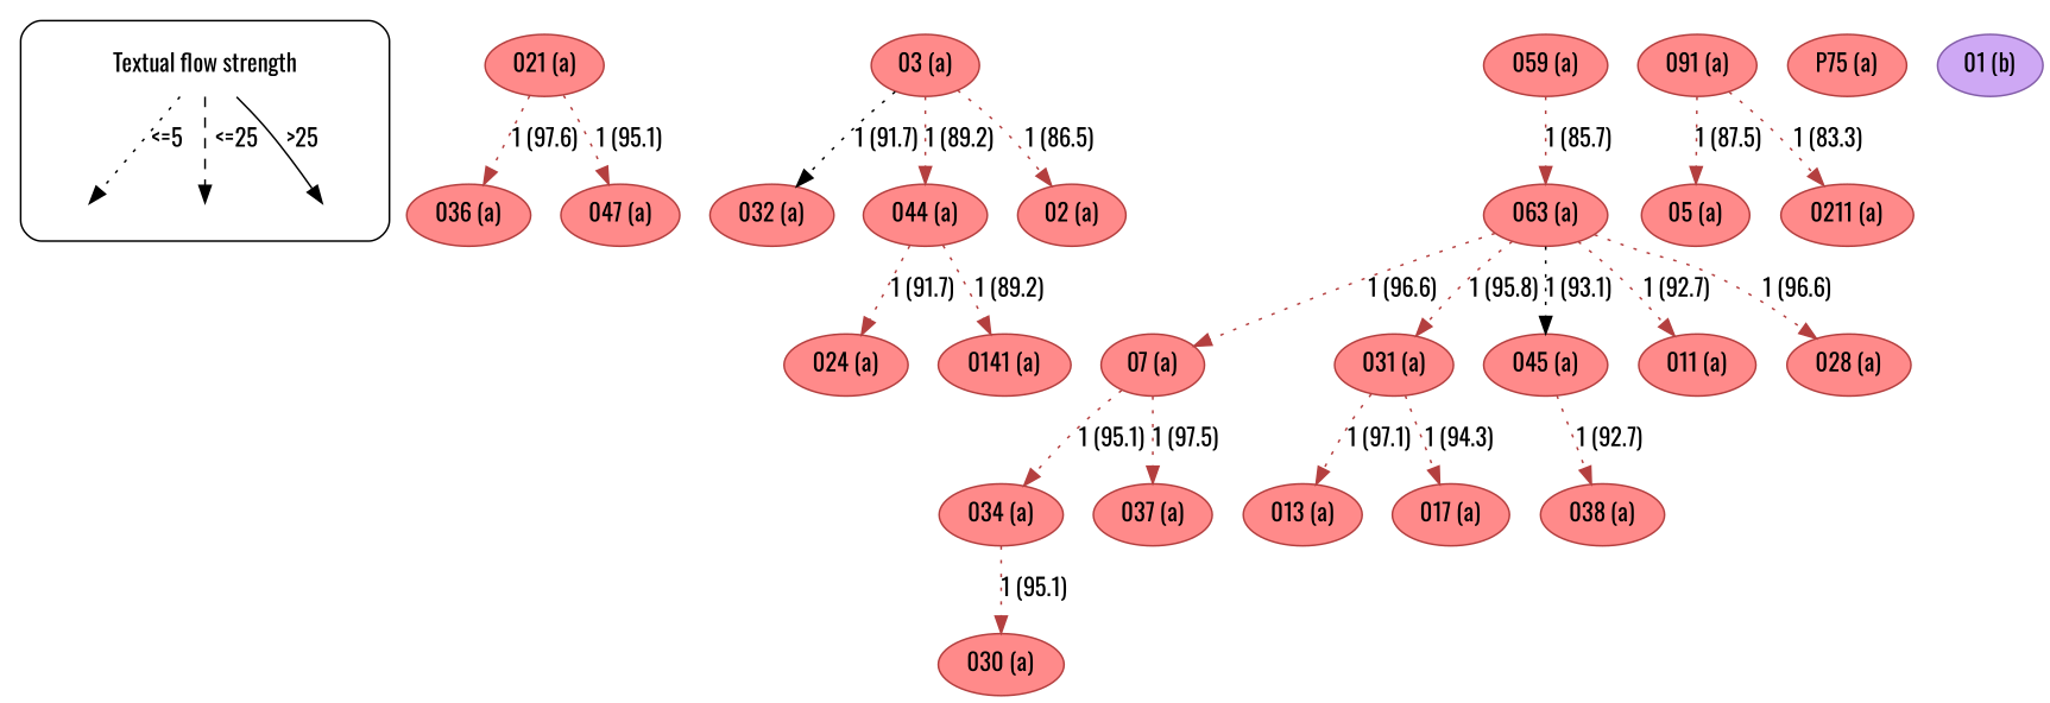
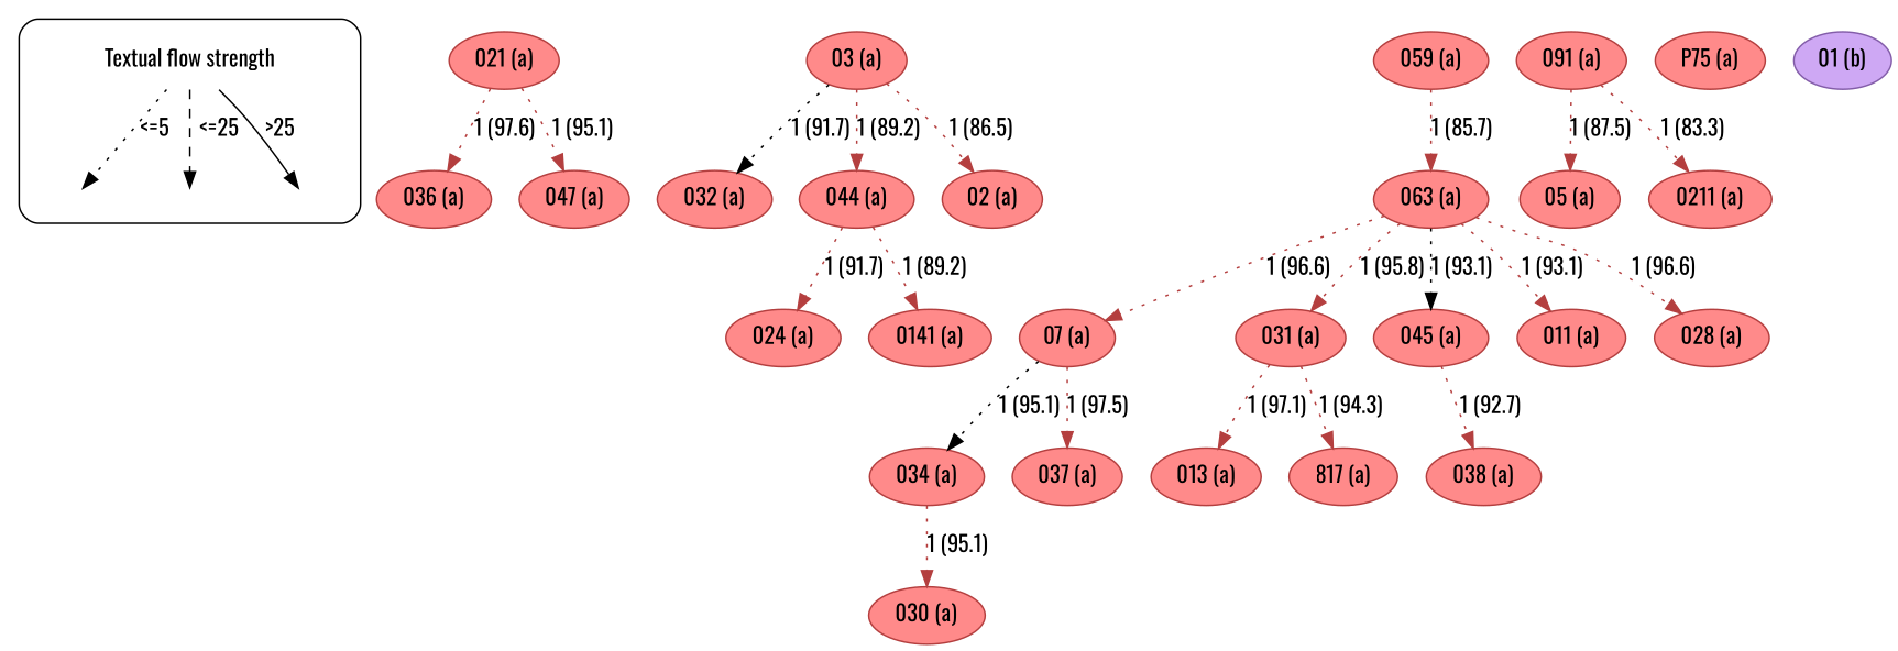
  strict digraph {
    fontname=Oswald
    node [fontname=Oswald style=filled color="#b43f3f" fillcolor="#FF8A8A"]
    edge [fontname=Oswald style=dotted color="#b43f3f"]
    n1 [label="Textual flow strength" shape=plaintext style="" color="" fillcolor=""]
    leg_e1 [fixedsize=True height=0.2 style=invis color="" fillcolor=""]
    leg_e2 [fixedsize=True height=0.2 style=invis color="" fillcolor=""]
    leg_e3 [fixedsize=True height=0.2 style=invis color="" fillcolor=""]
    n5 [label="021 (a)"]
    n6 [label="036 (a)"]
    n7 [label="047 (a)"]
    n8 [label="03 (a)"]
    n9 [label="032 (a)"]
    n10 [label="044 (a)"]
    n11 [label="02 (a)"]
    n12 [label="024 (a)"]
    n13 [label="0141 (a)"]
    n14 [label="07 (a)"]
    n15 [label="034 (a)"]
    n16 [label="037 (a)"]
    n17 [label="030 (a)"]
    n18 [label="031 (a)"]
    n19 [label="013 (a)"]
-   n20 [label="017 (a)"]
+   n20 [label="817 (a)"]
    n21 [label="063 (a)"]
    n22 [label="045 (a)"]
    n23 [label="011 (a)"]
    n24 [label="028 (a)"]
    n25 [label="038 (a)"]
    n26 [label="091 (a)"]
    n27 [label="05 (a)"]
    n28 [label="0211 (a)"]
    n29 [label="059 (a)"]
    n30 [label="P75 (a)"]
    n31 [color="#835da9" fillcolor="#CEA8F4" label="01 (b)"]
    subgraph cluster_1 {
      style=rounded
      n1
      leg_e1
      leg_e2
      leg_e3
    }
    n1 -> leg_e1 [label="<=5  " color=""]
    n1 -> leg_e2 [label="  <=25" style=dashed color=""]
    n1 -> leg_e3 [label=">25" style=solid color=""]
    n5 -> n6 [label="1 (97.6)"]
    n5 -> n7 [label="1 (95.1)"]
    n8 -> n9 [color=black label="1 (91.7)"]
    n8 -> n10 [label="1 (89.2)"]
    n8 -> n11 [label="1 (86.5)"]
    n10 -> n12 [label="1 (91.7)"]
    n10 -> n13 [label="1 (89.2)"]
-   n14 -> n15 [label="1 (95.1)"]
+   n14 -> n15 [color=black label="1 (95.1)"]
    n14 -> n16 [label="1 (97.5)"]
    n15 -> n17 [label="1 (95.1)"]
    n18 -> n19 [label="1 (97.1)"]
    n18 -> n20 [label="1 (94.3)"]
    n21 -> n14 [label="1 (96.6)"]
    n21 -> n18 [label="1 (95.8)"]
    n21 -> n22 [color=black label="1 (93.1)"]
-   n21 -> n23 [label="1 (92.7)"]
+   n21 -> n23 [label="1 (93.1)"]
    n21 -> n24 [label="1 (96.6)"]
    n22 -> n25 [label="1 (92.7)"]
    n26 -> n27 [label="1 (87.5)"]
    n26 -> n28 [label="1 (83.3)"]
    n29 -> n21 [label="1 (85.7)"]
  }
